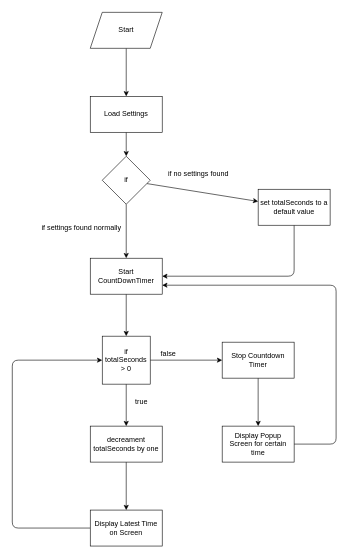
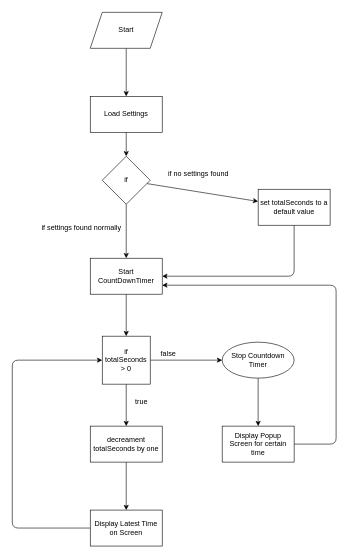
  <mxCell id="0" />
  <mxCell id="1" parent="0" />
  <mxCell id="2" value="" style="edgeStyle=none;html=1;" edge="1" parent="1" source="3" target="5"><mxGeometry relative="1" as="geometry" /></mxCell>
  <mxCell id="3" value="Start" style="shape=parallelogram;perimeter=parallelogramPerimeter;whiteSpace=wrap;html=1;fixedSize=1;" vertex="1" parent="1"><mxGeometry x="150" y="20" width="120" height="60" as="geometry" /></mxCell>
  <mxCell id="4" value="" style="edgeStyle=none;html=1;" edge="1" parent="1" source="5" target="8"><mxGeometry relative="1" as="geometry"><mxPoint x="210" y="300" as="targetPoint" /></mxGeometry></mxCell>
  <mxCell id="5" value="Load Settings" style="whiteSpace=wrap;html=1;" vertex="1" parent="1"><mxGeometry x="150" y="160" width="120" height="60" as="geometry" /></mxCell>
  <mxCell id="6" style="edgeStyle=none;html=1;" edge="1" parent="1" source="8" target="10"><mxGeometry relative="1" as="geometry"><mxPoint x="380" y="300" as="targetPoint" /></mxGeometry></mxCell>
  <mxCell id="7" value="" style="edgeStyle=none;html=1;" edge="1" parent="1" source="8" target="13"><mxGeometry relative="1" as="geometry" /></mxCell>
  <mxCell id="8" value="if" style="rhombus;whiteSpace=wrap;html=1;" vertex="1" parent="1"><mxGeometry x="170" y="260" width="80" height="80" as="geometry" /></mxCell>
  <mxCell id="9" style="edgeStyle=none;html=1;entryX=1;entryY=0.5;entryDx=0;entryDy=0;" edge="1" parent="1" source="10" target="13"><mxGeometry relative="1" as="geometry"><Array as="points"><mxPoint x="490" y="460" /></Array></mxGeometry></mxCell>
  <mxCell id="10" value="set totalSeconds to a default value" style="rounded=0;whiteSpace=wrap;html=1;" vertex="1" parent="1"><mxGeometry x="430" y="315" width="120" height="60" as="geometry" /></mxCell>
  <mxCell id="11" value="if no settings found" style="text;html=1;align=center;verticalAlign=middle;resizable=0;points=[];autosize=1;strokeColor=none;fillColor=none;" vertex="1" parent="1"><mxGeometry x="270" y="280" width="120" height="20" as="geometry" /></mxCell>
  <mxCell id="12" value="" style="edgeStyle=none;html=1;" edge="1" parent="1" source="13" target="17"><mxGeometry relative="1" as="geometry" /></mxCell>
  <mxCell id="13" value="Start CountDownTimer" style="whiteSpace=wrap;html=1;" vertex="1" parent="1"><mxGeometry x="150" y="430" width="120" height="60" as="geometry" /></mxCell>
  <mxCell id="14" value="if settings found normally" style="text;html=1;align=center;verticalAlign=middle;resizable=0;points=[];autosize=1;strokeColor=none;fillColor=none;" vertex="1" parent="1"><mxGeometry x="60" y="370" width="150" height="20" as="geometry" /></mxCell>
  <mxCell id="15" style="edgeStyle=none;html=1;" edge="1" parent="1" source="17" target="19"><mxGeometry relative="1" as="geometry"><mxPoint x="210" y="740" as="targetPoint" /></mxGeometry></mxCell>
  <mxCell id="16" value="" style="edgeStyle=none;html=1;" edge="1" parent="1" source="17" target="24"><mxGeometry relative="1" as="geometry" /></mxCell>
  <mxCell id="17" value="if totalSeconds &amp;gt; 0" style="whiteSpace=wrap;html=1;rounded=0;" vertex="1" parent="1"><mxGeometry x="170" y="560" width="80" height="80" as="geometry" /></mxCell>
  <mxCell id="18" value="" style="edgeStyle=none;html=1;" edge="1" parent="1" source="19" target="21"><mxGeometry relative="1" as="geometry" /></mxCell>
  <mxCell id="19" value="decreament totalSeconds by one" style="rounded=0;whiteSpace=wrap;html=1;" vertex="1" parent="1"><mxGeometry x="150" y="710" width="120" height="60" as="geometry" /></mxCell>
  <mxCell id="20" style="edgeStyle=none;html=1;entryX=0;entryY=0.5;entryDx=0;entryDy=0;" edge="1" parent="1" source="21" target="17"><mxGeometry relative="1" as="geometry"><Array as="points"><mxPoint x="20" y="880" /><mxPoint x="20" y="600" /></Array></mxGeometry></mxCell>
  <mxCell id="21" value="Display Latest Time on Screen" style="whiteSpace=wrap;html=1;rounded=0;" vertex="1" parent="1"><mxGeometry x="150" y="850" width="120" height="60" as="geometry" /></mxCell>
  <mxCell id="22" value="true" style="text;html=1;align=center;verticalAlign=middle;resizable=0;points=[];autosize=1;strokeColor=none;fillColor=none;" vertex="1" parent="1"><mxGeometry x="215" y="660" width="40" height="20" as="geometry" /></mxCell>
  <mxCell id="23" value="" style="edgeStyle=none;html=1;" edge="1" parent="1" source="24" target="26"><mxGeometry relative="1" as="geometry" /></mxCell>
- <mxCell id="24" value="Stop Countdown Timer" style="whiteSpace=wrap;html=1;" vertex="1" parent="1"><mxGeometry x="370" y="570" width="120" height="60" as="geometry" /></mxCell>
+ <mxCell id="24" value="Stop Countdown Timer" style="ellipse;whiteSpace=wrap;html=1;" vertex="1" parent="1"><mxGeometry x="370" y="570" width="120" height="60" as="geometry" /></mxCell>
  <mxCell id="25" style="edgeStyle=none;html=1;entryX=1;entryY=0.75;entryDx=0;entryDy=0;" edge="1" parent="1" source="26" target="13"><mxGeometry relative="1" as="geometry"><Array as="points"><mxPoint x="560" y="740" /><mxPoint x="560" y="475" /></Array></mxGeometry></mxCell>
  <mxCell id="26" value="Display Popup Screen for certain time" style="whiteSpace=wrap;html=1;" vertex="1" parent="1"><mxGeometry x="370" y="710" width="120" height="60" as="geometry" /></mxCell>
  <mxCell id="27" value="false" style="text;html=1;align=center;verticalAlign=middle;resizable=0;points=[];autosize=1;strokeColor=none;fillColor=none;" vertex="1" parent="1"><mxGeometry x="260" y="580" width="40" height="20" as="geometry" /></mxCell>
